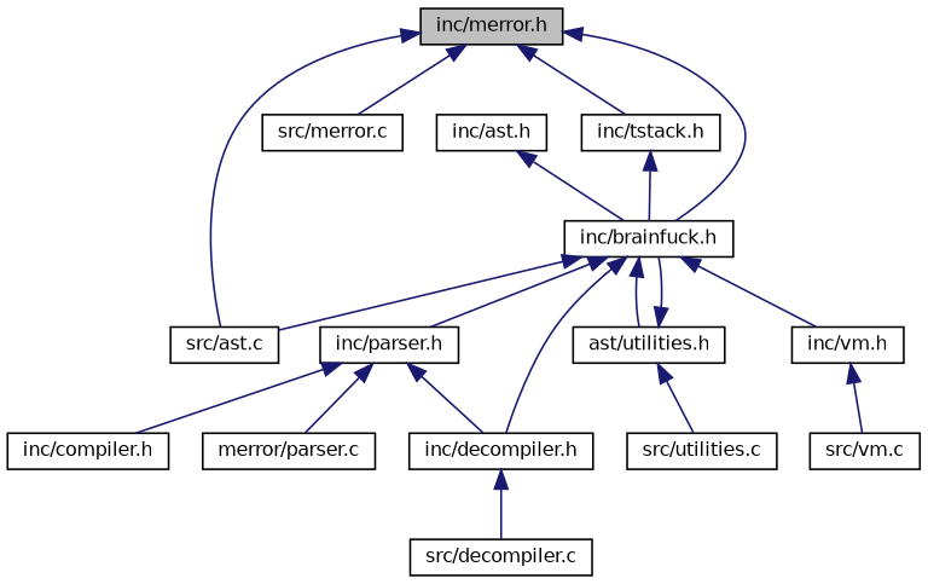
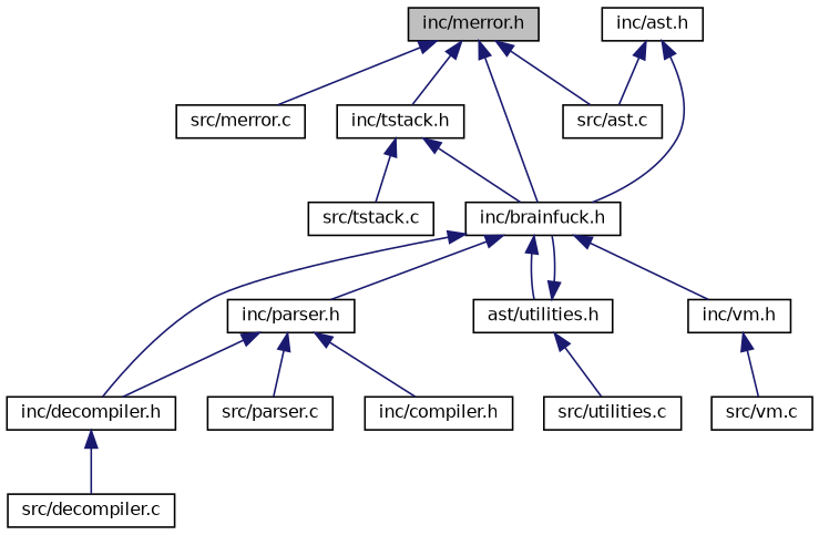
  digraph {
    node [color=black fillcolor=white fontname=Helvetica fontsize=10 shape=record style=filled]
    edge [color=midnightblue dir=back fontname=Helvetica fontsize=10 labelfontname=Helvetica labelfontsize=10 style=solid]
    n1 [fillcolor=grey75 fontcolor=black height=0.2 label="inc/merror.h" width=0.4]
    n2 [height=0.2 label="inc/brainfuck.h" width=0.4]
    n3 [height=0.2 label="inc/tstack.h" width=0.4]
    n4 [height=0.2 label="src/merror.c" width=0.4]
    n5 [height=0.2 label="src/ast.c" width=0.4]
    n6 [height=0.2 label="inc/ast.h" width=0.4]
    n7 [height=0.2 label="inc/decompiler.h" width=0.4]
    n8 [height=0.2 label="inc/parser.h" width=0.4]
    n9 [height=0.2 label="ast/utilities.h" width=0.4]
    n10 [height=0.2 label="inc/vm.h" width=0.4]
+   n11 [height=0.2 label="src/tstack.c" width=0.4]
    n12 [height=0.2 label="inc/compiler.h" width=0.4]
    n13 [height=0.2 label="src/decompiler.c" width=0.4]
-   n14 [height=0.2 label="merror/parser.c" width=0.4]
+   n14 [height=0.2 label="src/parser.c" width=0.4]
    n15 [height=0.2 label="src/utilities.c" width=0.4]
    n16 [height=0.2 label="src/vm.c" width=0.4]
    n1 -> n2
    n1 -> n3
    n1 -> n4
    n1 -> n5
    n2 -> n7
    n2 -> n8
    n2 -> n9
    n2 -> n10
    n3 -> n2
+   n3 -> n11
    n6 -> n2
-   n2 -> n5
+   n6 -> n5
    n7 -> n13
    n8 -> n7
    n8 -> n12
    n8 -> n14
    n9 -> n2
    n9 -> n15
    n10 -> n16
  }
